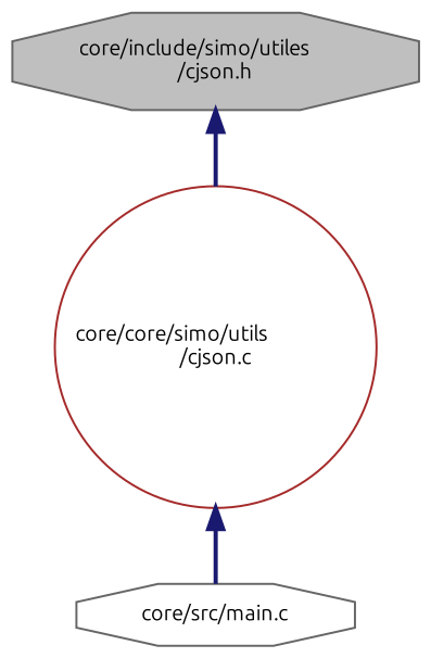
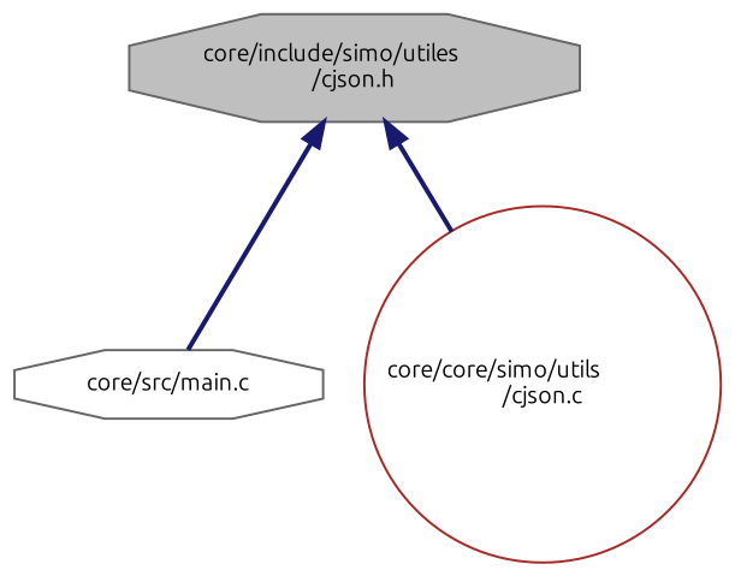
  digraph {
    fontname=Ubuntu
    node [color=gray40 fillcolor=white fontname=Ubuntu fontsize=10 shape=octagon style=filled]
    edge [color=midnightblue dir=back fontname=Ubuntu fontsize=10 labelfontname=Helvetica labelfontsize=10 style=bold]
    n1 [fillcolor=grey75 fontcolor=black height=0.2 label="core/include/simo/utiles\l/cjson.h" width=0.4]
    n2 [height=0.2 label="core/src/main.c" width=0.4]
    n3 [color=brown height=0.2 label="core/core/simo/utils\l/cjson.c" shape=circle width=0.4]
-   n3 -> n2
+   n1 -> n2
    n1 -> n3
  }
